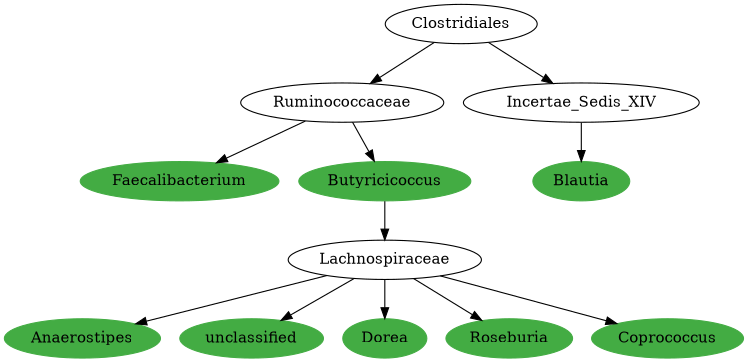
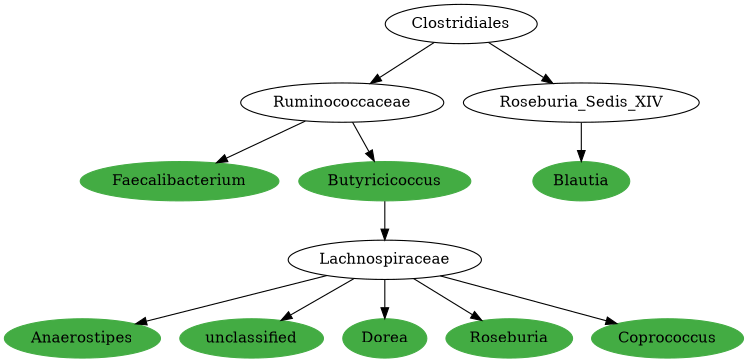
  digraph {
    node [color="#43AC43" style=filled]
    n1 [label=Anaerostipes]
    n2 [label=Lachnospiraceae color="" style=""]
    n3 [label=unclassified]
    n4 [label=Dorea]
    n5 [label=Roseburia]
    n6 [label=Coprococcus]
    n7 [label=Clostridiales color="" style=""]
    n8 [label=Ruminococcaceae color="" style=""]
-   n9 [label=Incertae_Sedis_XIV color="" style=""]
+   n9 [label=Roseburia_Sedis_XIV color="" style=""]
    n10 [label=Faecalibacterium]
    n11 [label=Butyricicoccus]
    n12 [label=Blautia]
    n2 -> n1
    n2 -> n3
    n2 -> n4
    n2 -> n5
    n2 -> n6
    n7 -> n8
    n7 -> n9
    n8 -> n10
    n8 -> n11
    n9 -> n12
    n11 -> n2
  }
